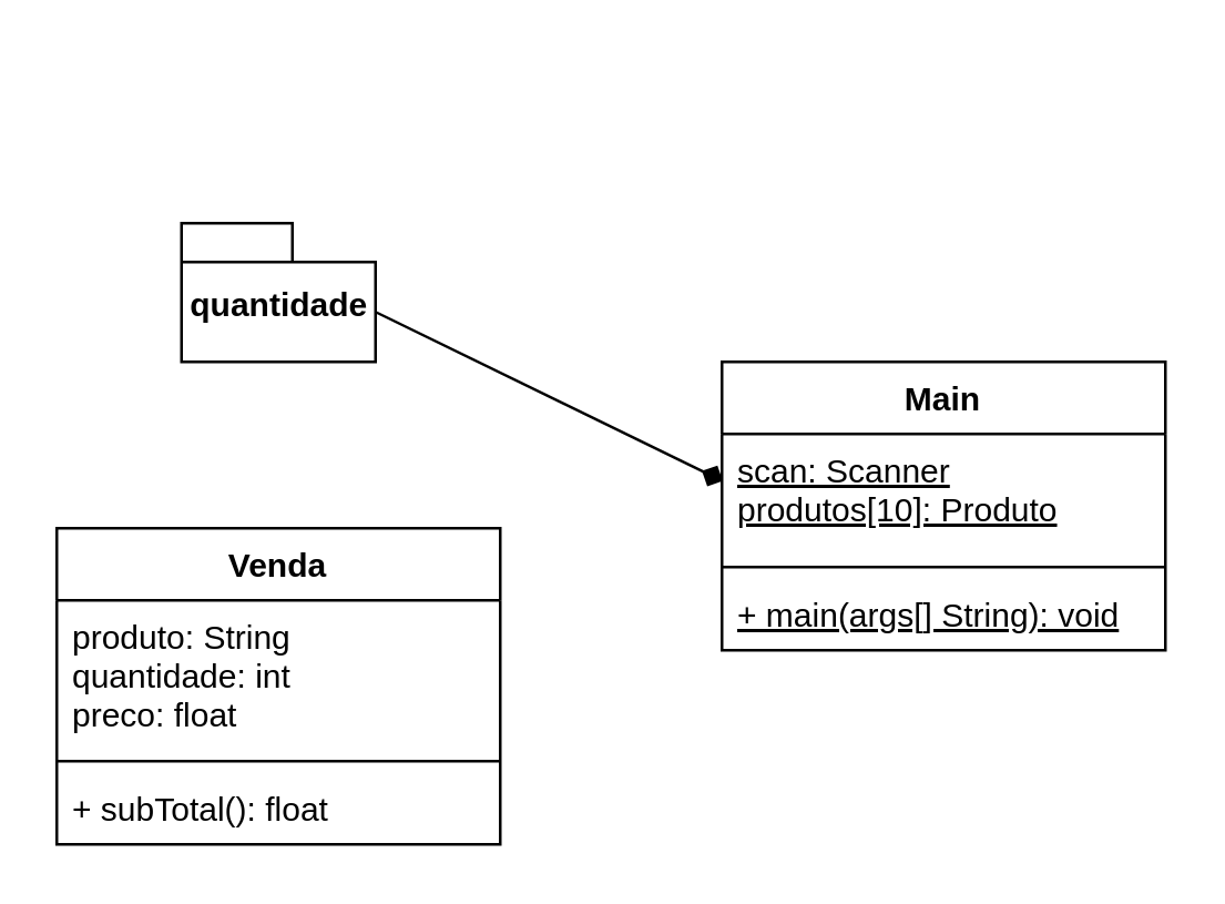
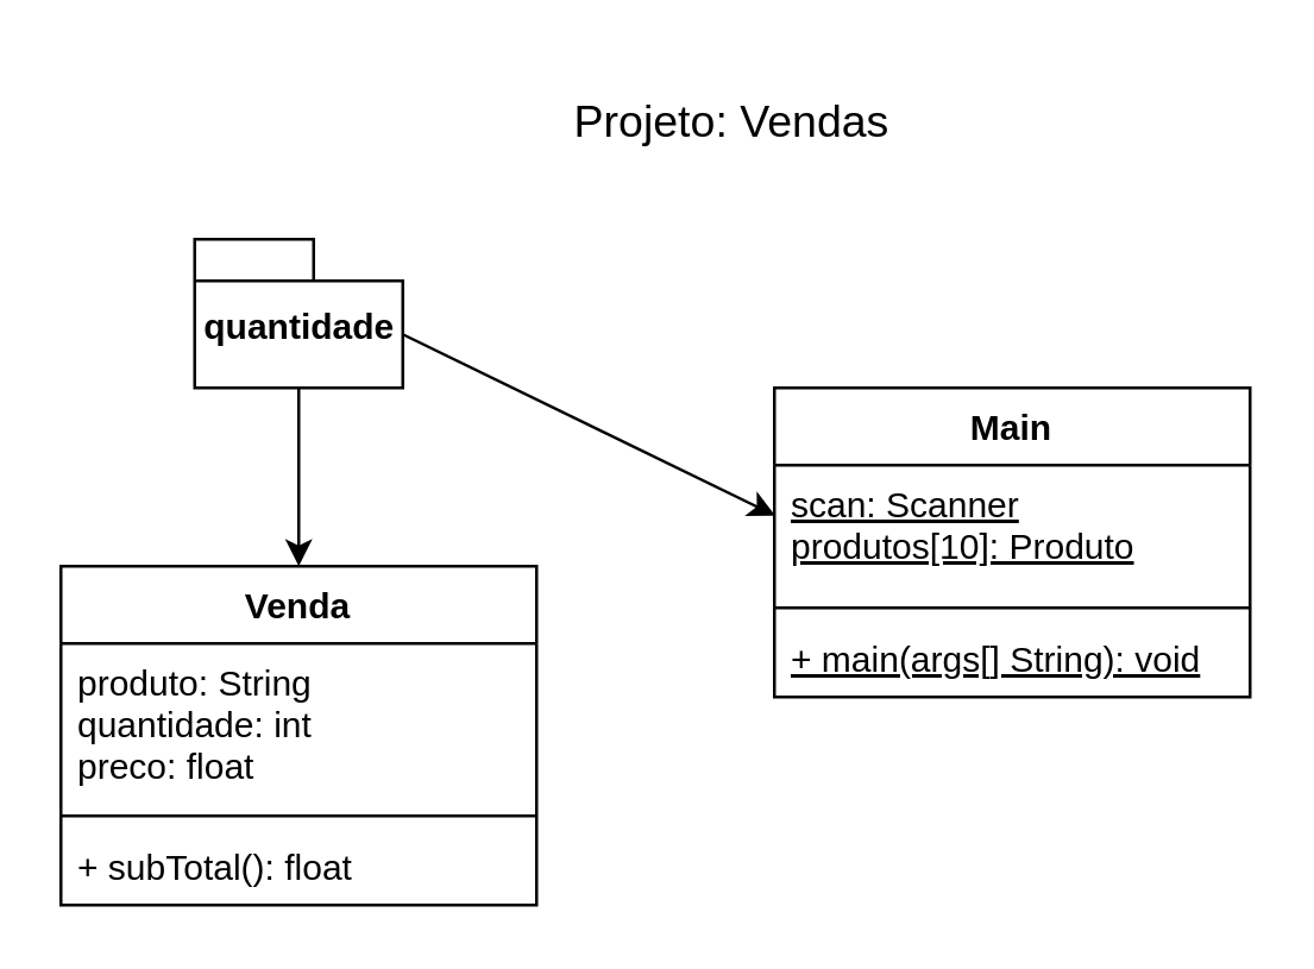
  <mxCell id="0" />
  <mxCell id="1" parent="0" />
- <mxCell id="2" style="rounded=0;orthogonalLoop=1;jettySize=auto;html=1;exitX=0;exitY=0;exitDx=70;exitDy=32;exitPerimeter=0;entryX=0.002;entryY=0.386;entryDx=0;entryDy=0;fontSize=15;entryPerimeter=0;endArrow=diamond;" edge="1" parent="1" source="4" target="11"><mxGeometry relative="1" as="geometry" /></mxCell>
+ <mxCell id="2" style="rounded=0;orthogonalLoop=1;jettySize=auto;html=1;exitX=0;exitY=0;exitDx=70;exitDy=32;exitPerimeter=0;entryX=0.002;entryY=0.386;entryDx=0;entryDy=0;fontSize=15;entryPerimeter=0;" edge="1" parent="1" source="4" target="11"><mxGeometry relative="1" as="geometry" /></mxCell>
+ <mxCell id="3" style="edgeStyle=none;rounded=0;orthogonalLoop=1;jettySize=auto;html=1;exitX=0.5;exitY=1;exitDx=0;exitDy=0;exitPerimeter=0;entryX=0.5;entryY=0;entryDx=0;entryDy=0;fontSize=15;" edge="1" parent="1" source="4" target="6"><mxGeometry relative="1" as="geometry" /></mxCell>
  <mxCell id="4" value="quantidade" style="shape=folder;fontStyle=1;spacingTop=10;tabWidth=40;tabHeight=14;tabPosition=left;html=1;" vertex="1" parent="1"><mxGeometry x="65" y="80" width="70" height="50" as="geometry" /></mxCell>
+ <mxCell id="5" value="Projeto: Vendas" style="text;html=1;strokeColor=none;fillColor=none;align=center;verticalAlign=middle;whiteSpace=wrap;rounded=0;fontSize=15;" vertex="1" parent="1"><mxGeometry x="166" y="20" width="160" height="40" as="geometry" /></mxCell>
  <mxCell id="6" value="Venda" style="swimlane;fontStyle=1;align=center;verticalAlign=top;childLayout=stackLayout;horizontal=1;startSize=26;horizontalStack=0;resizeParent=1;resizeParentMax=0;resizeLast=0;collapsible=1;marginBottom=0;" vertex="1" parent="1"><mxGeometry x="20" y="190" width="160" height="114" as="geometry" /></mxCell>
  <mxCell id="7" value="produto: String&#10;quantidade: int&#10;preco: float" style="text;strokeColor=none;fillColor=none;align=left;verticalAlign=top;spacingLeft=4;spacingRight=4;overflow=hidden;rotatable=0;points=[[0,0.5],[1,0.5]];portConstraint=eastwest;" vertex="1" parent="6"><mxGeometry y="26" width="160" height="54" as="geometry" /></mxCell>
  <mxCell id="8" value="" style="line;strokeWidth=1;fillColor=none;align=left;verticalAlign=middle;spacingTop=-1;spacingLeft=3;spacingRight=3;rotatable=0;labelPosition=right;points=[];portConstraint=eastwest;" vertex="1" parent="6"><mxGeometry y="80" width="160" height="8" as="geometry" /></mxCell>
  <mxCell id="9" value="+ subTotal(): float" style="text;strokeColor=none;fillColor=none;align=left;verticalAlign=top;spacingLeft=4;spacingRight=4;overflow=hidden;rotatable=0;points=[[0,0.5],[1,0.5]];portConstraint=eastwest;" vertex="1" parent="6"><mxGeometry y="88" width="160" height="26" as="geometry" /></mxCell>
  <mxCell id="10" value="Main" style="swimlane;fontStyle=1;align=center;verticalAlign=top;childLayout=stackLayout;horizontal=1;startSize=26;horizontalStack=0;resizeParent=1;resizeParentMax=0;resizeLast=0;collapsible=1;marginBottom=0;" vertex="1" parent="1"><mxGeometry x="260" y="130" width="160" height="104" as="geometry" /></mxCell>
  <mxCell id="11" value="scan: Scanner&#10;produtos[10]: Produto" style="text;strokeColor=none;fillColor=none;align=left;verticalAlign=top;spacingLeft=4;spacingRight=4;overflow=hidden;rotatable=0;points=[[0,0.5],[1,0.5]];portConstraint=eastwest;fontStyle=4" vertex="1" parent="10"><mxGeometry y="26" width="160" height="44" as="geometry" /></mxCell>
  <mxCell id="12" value="" style="line;strokeWidth=1;fillColor=none;align=left;verticalAlign=middle;spacingTop=-1;spacingLeft=3;spacingRight=3;rotatable=0;labelPosition=right;points=[];portConstraint=eastwest;" vertex="1" parent="10"><mxGeometry y="70" width="160" height="8" as="geometry" /></mxCell>
  <mxCell id="13" value="+ main(args[] String): void" style="text;strokeColor=none;fillColor=none;align=left;verticalAlign=top;spacingLeft=4;spacingRight=4;overflow=hidden;rotatable=0;points=[[0,0.5],[1,0.5]];portConstraint=eastwest;fontStyle=4" vertex="1" parent="10"><mxGeometry y="78" width="160" height="26" as="geometry" /></mxCell>
